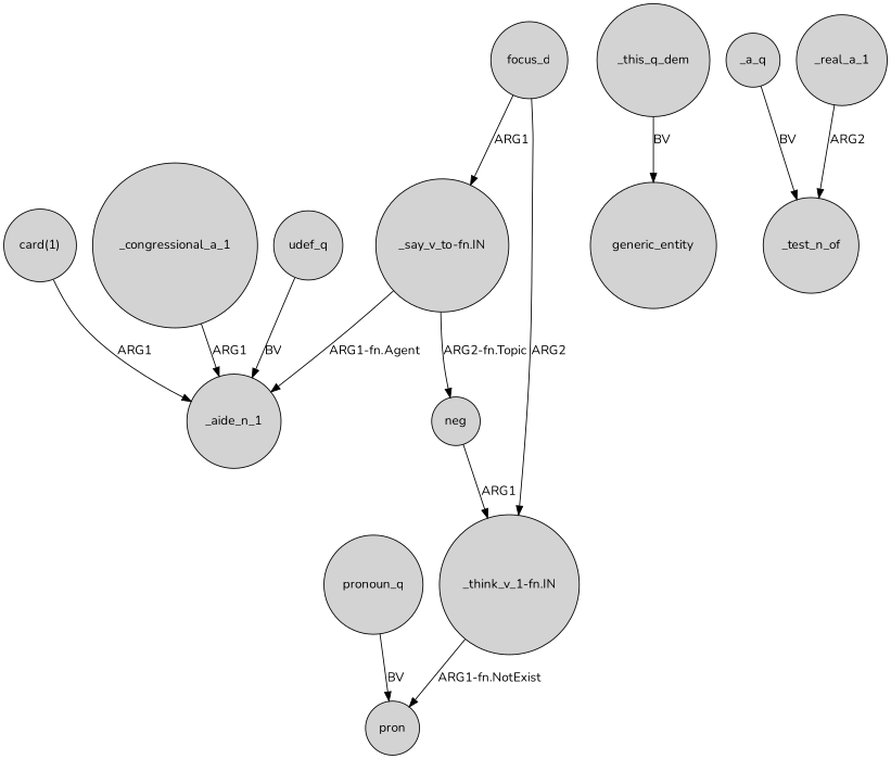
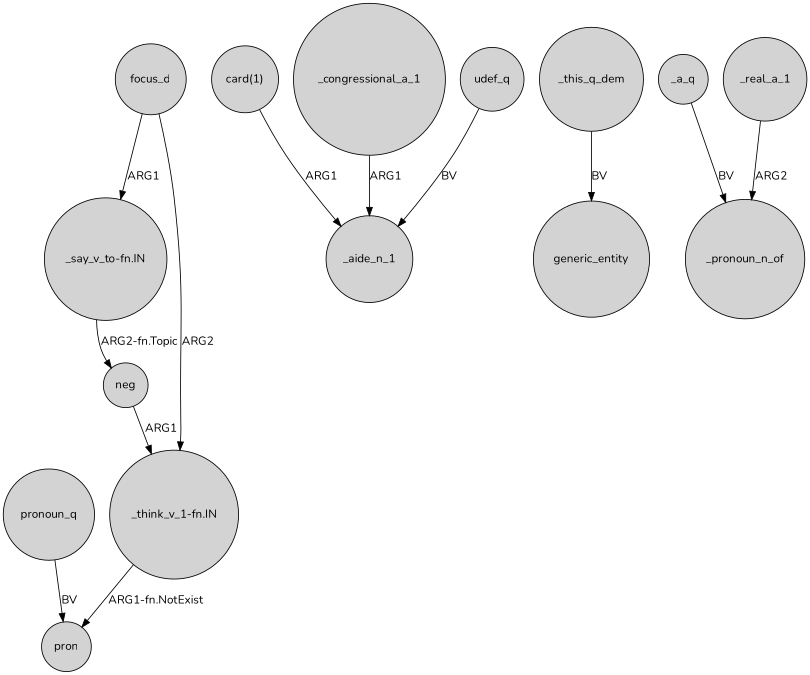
  digraph {
    fontname=Nunito
    node [fontname=Nunito shape=circle style=filled]
    edge [fontname=Nunito]
    "_say_v_to-fn.IN"
    _aide_n_1
    neg
    "_think_v_1-fn.IN"
    pron
    "card(1)"
    _this_q_dem
    generic_entity
    _congressional_a_1
    _a_q
-   _test_n_of
+   _test_n_of [label=_pronoun_n_of]
    focus_d
    _real_a_1
    udef_q
    pronoun_q
-   "_say_v_to-fn.IN" -> _aide_n_1 [label="ARG1-fn.Agent"]
    "_say_v_to-fn.IN" -> neg [label="ARG2-fn.Topic"]
    neg -> "_think_v_1-fn.IN" [label=ARG1]
    "_think_v_1-fn.IN" -> pron [label="ARG1-fn.NotExist"]
    "card(1)" -> _aide_n_1 [label=ARG1]
    _this_q_dem -> generic_entity [label=BV]
    _congressional_a_1 -> _aide_n_1 [label=ARG1]
    _a_q -> _test_n_of [label=BV]
    focus_d -> "_say_v_to-fn.IN" [label=ARG1]
    focus_d -> "_think_v_1-fn.IN" [label=ARG2]
    _real_a_1 -> _test_n_of [label=ARG2]
    udef_q -> _aide_n_1 [label=BV]
    pronoun_q -> pron [label=BV]
  }
